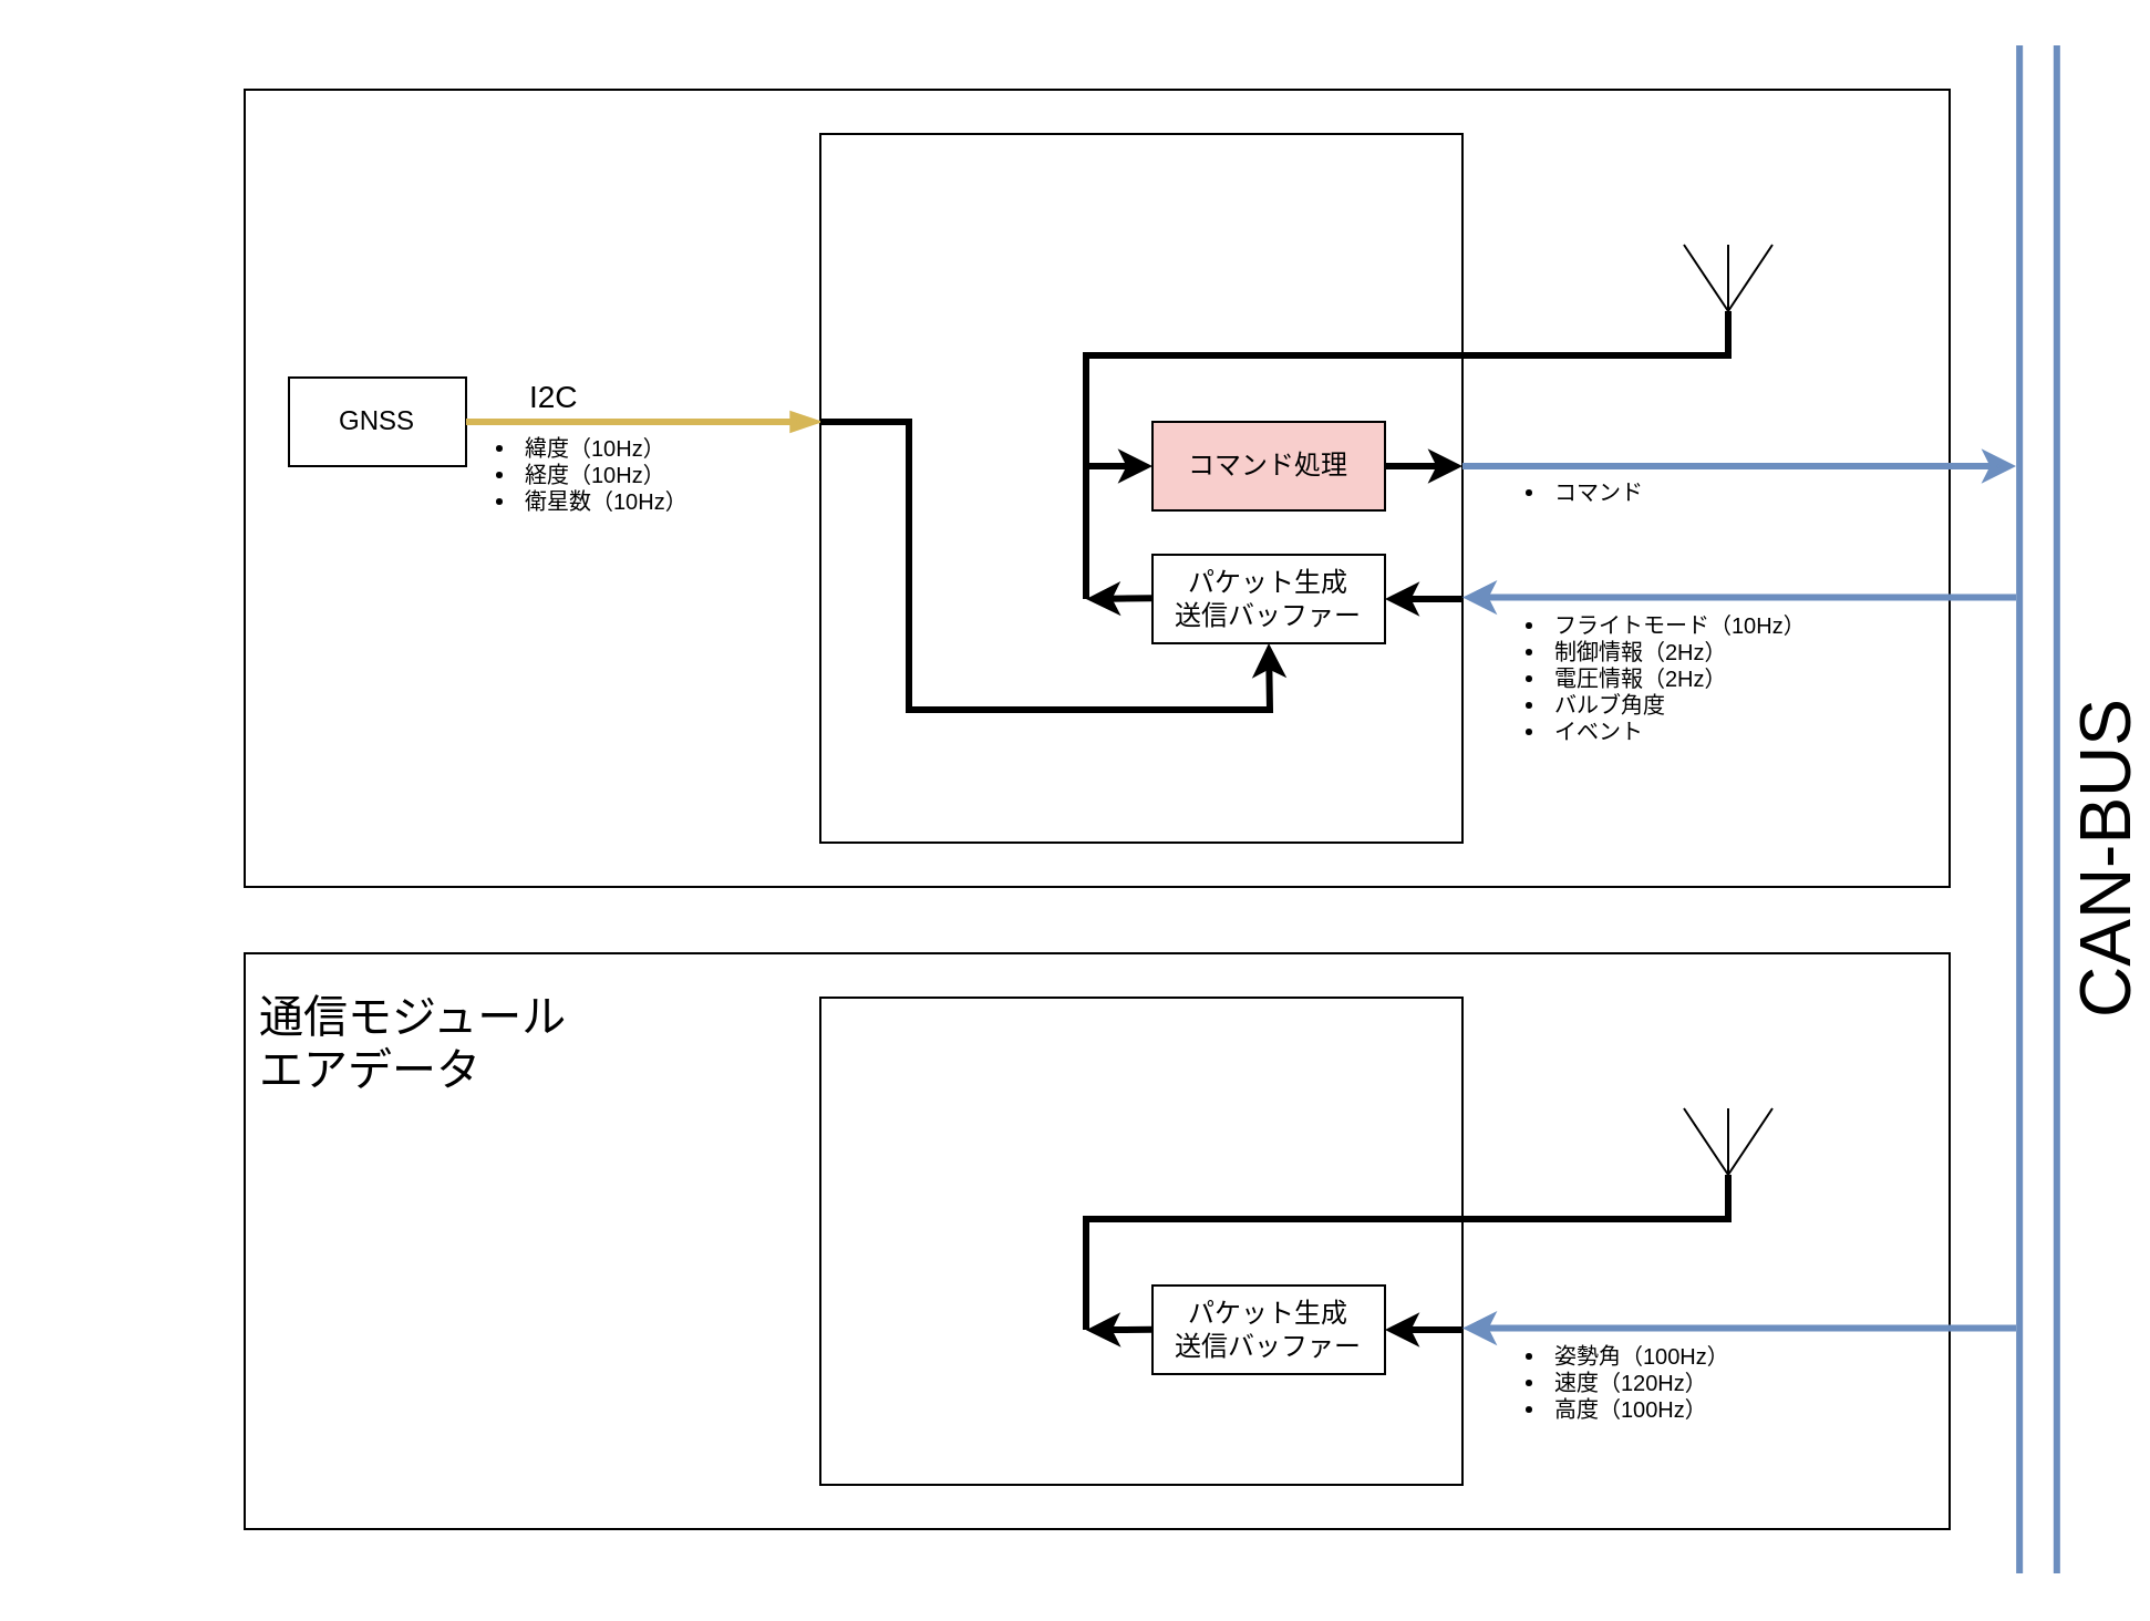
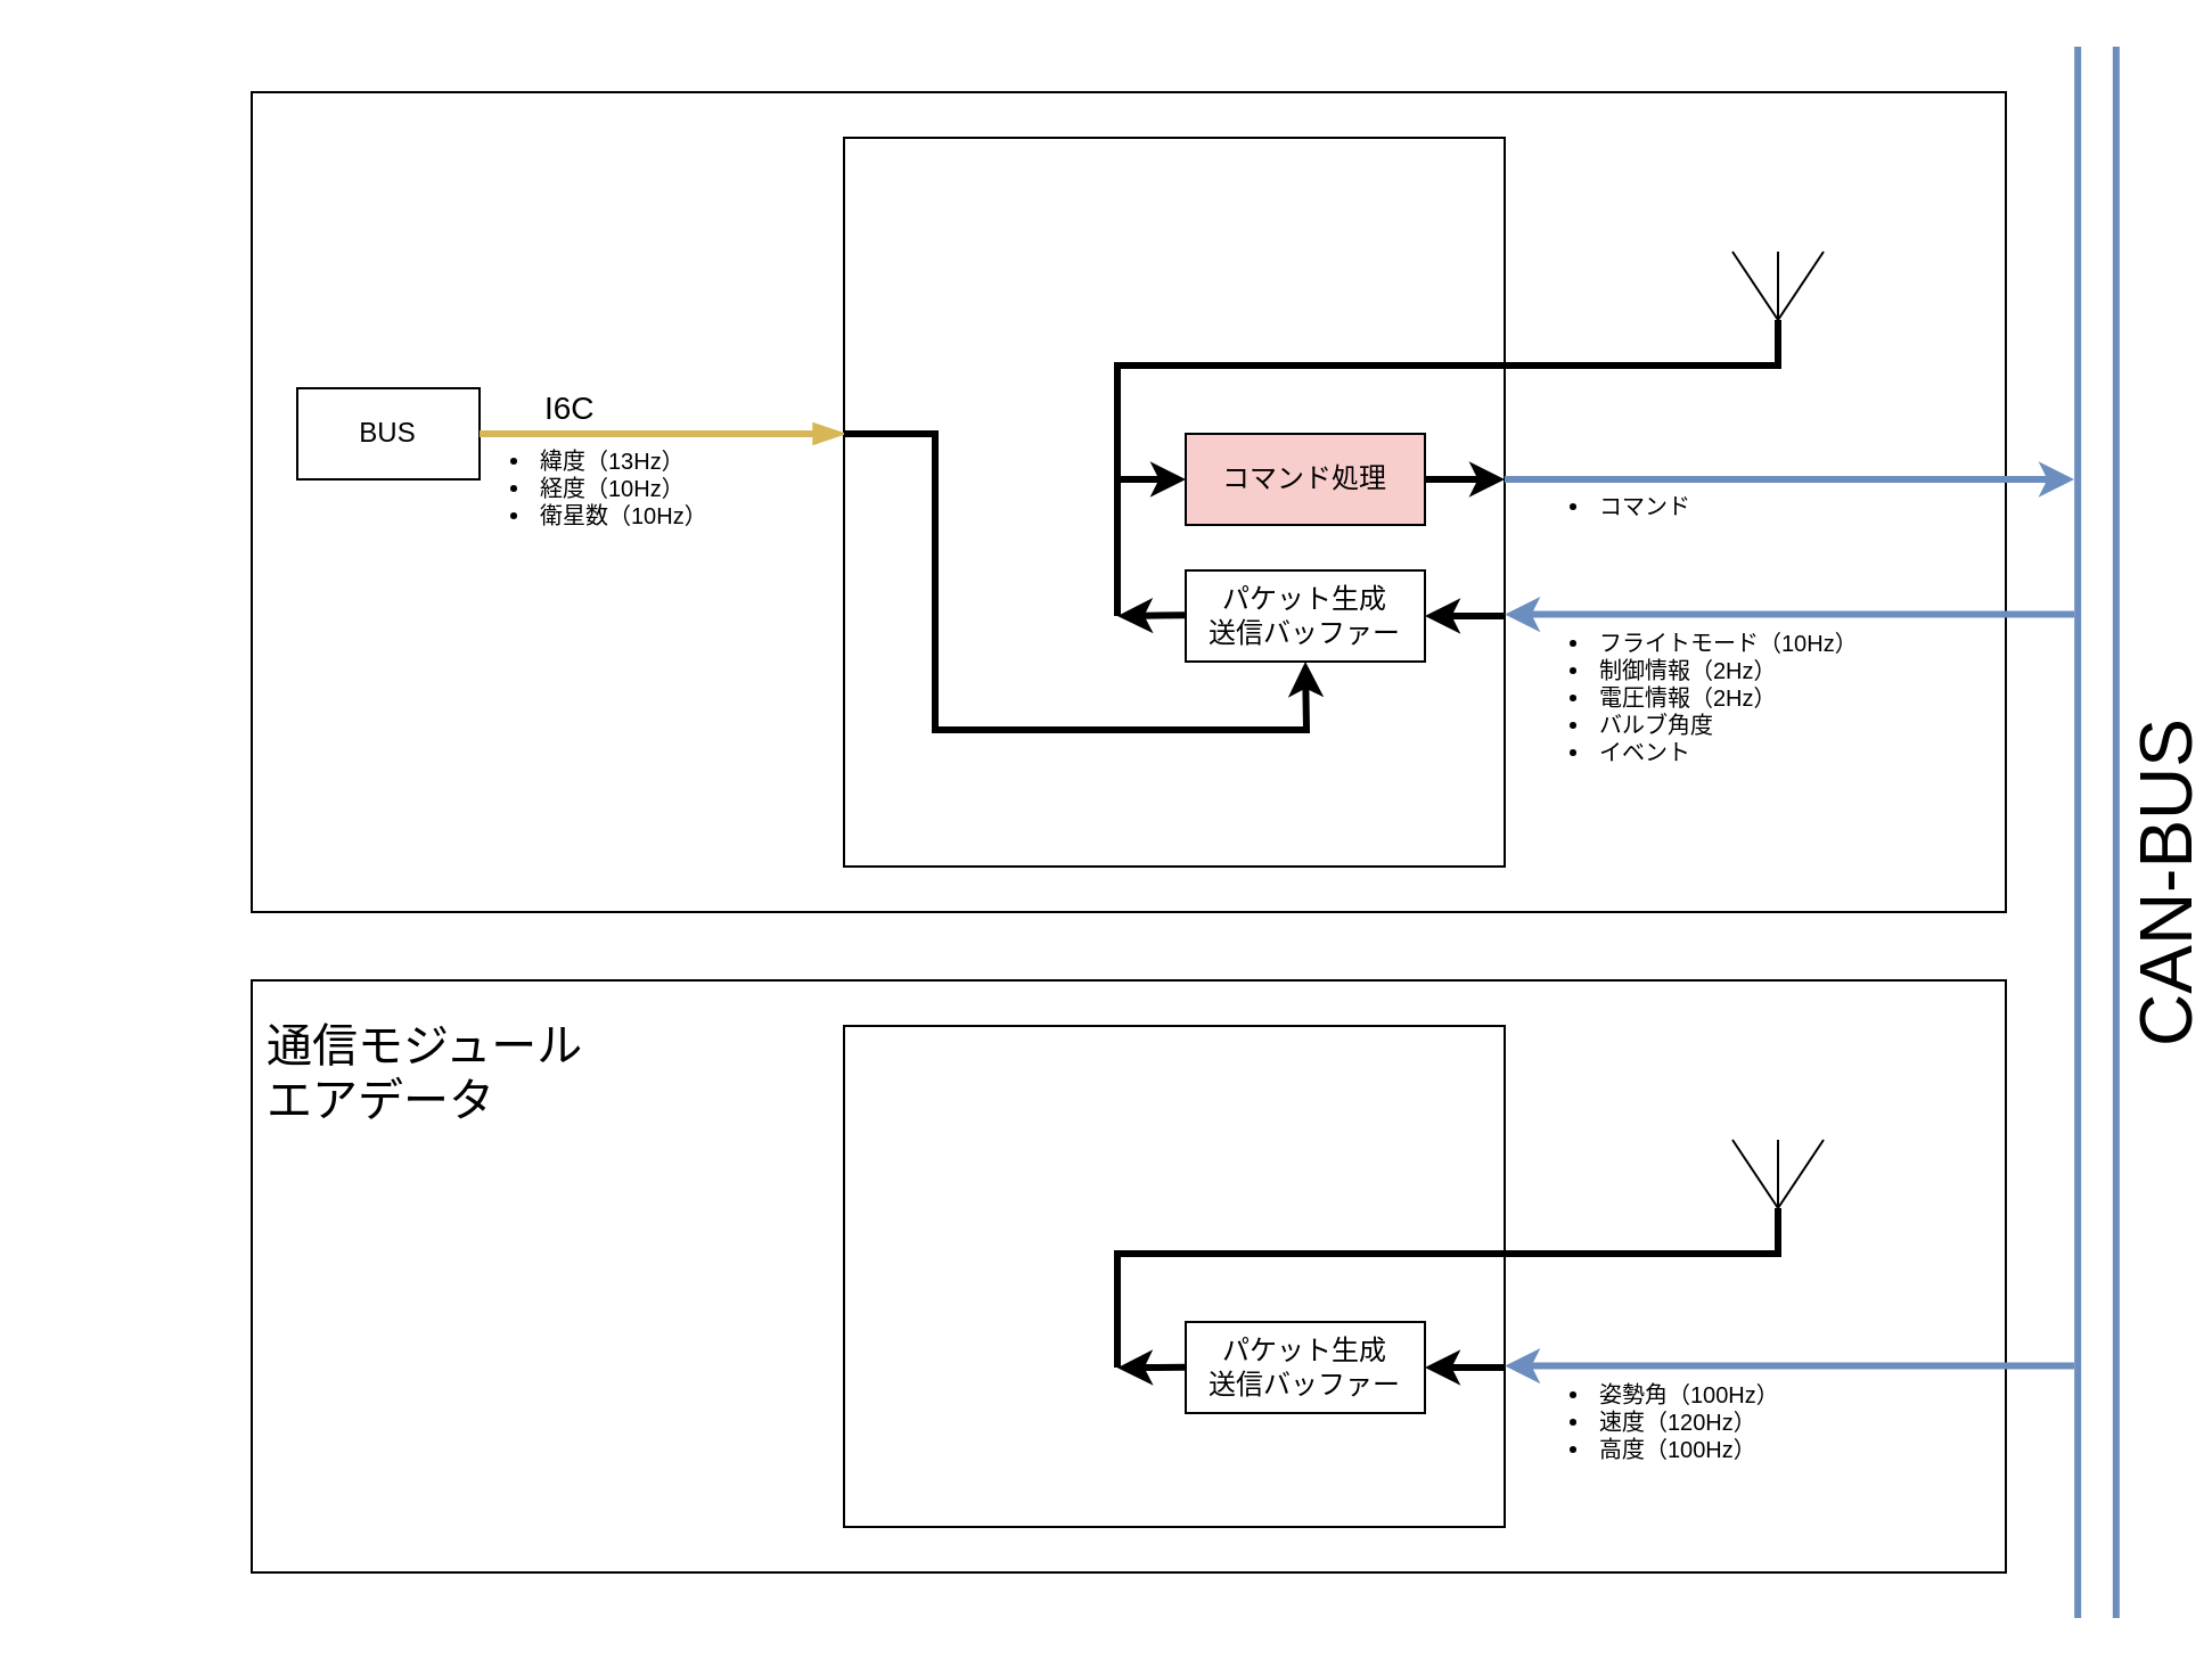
  <mxCell id="0" />
  <mxCell id="1" parent="0" />
  <mxCell id="2" value="" style="rounded=0;whiteSpace=wrap;html=1;movable=1;resizable=1;rotatable=1;deletable=1;editable=1;locked=0;connectable=1;" parent="1" vertex="1"><mxGeometry x="110" y="40" width="770" height="360" as="geometry" /></mxCell>
  <mxCell id="3" value="" style="rounded=0;whiteSpace=wrap;html=1;movable=1;resizable=1;rotatable=1;deletable=1;editable=1;locked=0;connectable=1;" parent="1" vertex="1"><mxGeometry x="370" y="60" width="290" height="320" as="geometry" /></mxCell>
- <mxCell id="4" value="GNSS" style="rounded=0;whiteSpace=wrap;html=1;" parent="1" vertex="1"><mxGeometry x="130" y="170" width="80" height="40" as="geometry" /></mxCell>
+ <mxCell id="4" value="BUS" style="rounded=0;whiteSpace=wrap;html=1;" parent="1" vertex="1"><mxGeometry x="130" y="170" width="80" height="40" as="geometry" /></mxCell>
  <mxCell id="5" value="" style="endArrow=blockThin;html=1;rounded=0;fillColor=#fff2cc;strokeColor=#d6b656;strokeWidth=3;endFill=1;" parent="1" edge="1"><mxGeometry width="50" height="50" relative="1" as="geometry"><mxPoint x="210" y="190" as="sourcePoint" /><mxPoint x="370" y="190" as="targetPoint" /></mxGeometry></mxCell>
- <mxCell id="6" value="&lt;ul style=&quot;font-size: 10px;&quot;&gt;&lt;li style=&quot;font-size: 10px;&quot;&gt;緯度（10Hz）&lt;/li&gt;&lt;li style=&quot;font-size: 10px;&quot;&gt;経度（10Hz）&lt;/li&gt;&lt;li style=&quot;font-size: 10px;&quot;&gt;衛星数（10Hz）&lt;/li&gt;&lt;/ul&gt;" style="text;html=1;strokeColor=none;fillColor=none;align=left;verticalAlign=top;whiteSpace=wrap;rounded=0;fontSize=10;labelPosition=right;verticalLabelPosition=bottom;" parent="1" vertex="1"><mxGeometry x="20" y="160" width="175" height="20" as="geometry" /></mxCell>
- <mxCell id="7" value="I2C" style="text;html=1;strokeColor=none;fillColor=none;align=left;verticalAlign=bottom;whiteSpace=wrap;rounded=0;fontSize=14;labelPosition=right;verticalLabelPosition=top;" parent="1" vertex="1"><mxGeometry x="62" y="190" width="175" height="20" as="geometry" /></mxCell>
+ <mxCell id="6" value="&lt;ul style=&quot;font-size: 10px;&quot;&gt;&lt;li style=&quot;font-size: 10px;&quot;&gt;緯度（13Hz）&lt;/li&gt;&lt;li style=&quot;font-size: 10px;&quot;&gt;経度（10Hz）&lt;/li&gt;&lt;li style=&quot;font-size: 10px;&quot;&gt;衛星数（10Hz）&lt;/li&gt;&lt;/ul&gt;" style="text;html=1;strokeColor=none;fillColor=none;align=left;verticalAlign=top;whiteSpace=wrap;rounded=0;fontSize=10;labelPosition=right;verticalLabelPosition=bottom;" parent="1" vertex="1"><mxGeometry x="20" y="160" width="175" height="20" as="geometry" /></mxCell>
+ <mxCell id="7" value="I6C" style="text;html=1;strokeColor=none;fillColor=none;align=left;verticalAlign=bottom;whiteSpace=wrap;rounded=0;fontSize=14;labelPosition=right;verticalLabelPosition=top;" parent="1" vertex="1"><mxGeometry x="62" y="190" width="175" height="20" as="geometry" /></mxCell>
  <mxCell id="8" value="" style="endArrow=none;html=1;rounded=0;fillColor=#dae8fc;strokeColor=#6c8ebf;strokeWidth=3;endFill=0;shape=link;targetPerimeterSpacing=0;width=14.839;" parent="1" edge="1"><mxGeometry width="50" height="50" relative="1" as="geometry"><mxPoint x="920" y="20" as="sourcePoint" /><mxPoint x="920" y="710" as="targetPoint" /></mxGeometry></mxCell>
  <mxCell id="9" value="CAN-BUS" style="edgeLabel;html=1;align=center;verticalAlign=middle;resizable=0;points=[];fontSize=32;fontFamily=Helvetica;fontColor=default;horizontal=0;" parent="8" vertex="1" connectable="0"><mxGeometry x="0.048" y="6" relative="1" as="geometry"><mxPoint x="24" y="7" as="offset" /></mxGeometry></mxCell>
  <mxCell id="10" value="" style="endArrow=none;html=1;rounded=0;fillColor=#dae8fc;strokeColor=#6c8ebf;strokeWidth=3;endFill=0;startArrow=classic;startFill=1;" parent="1" edge="1"><mxGeometry width="50" height="50" relative="1" as="geometry"><mxPoint x="660" y="269.31" as="sourcePoint" /><mxPoint y="269.31" as="targetPoint" x="910" /></mxGeometry></mxCell>
  <mxCell id="11" value="&lt;ul style=&quot;font-size: 10px;&quot;&gt;&lt;li style=&quot;font-size: 10px;&quot;&gt;フライトモード（10Hz）&lt;/li&gt;&lt;li style=&quot;font-size: 10px;&quot;&gt;制御情報（2Hz）&lt;/li&gt;&lt;li style=&quot;font-size: 10px;&quot;&gt;電圧情報（2Hz）&lt;/li&gt;&lt;li style=&quot;font-size: 10px;&quot;&gt;バルブ角度&lt;/li&gt;&lt;li style=&quot;font-size: 10px;&quot;&gt;イベント&lt;/li&gt;&lt;/ul&gt;" style="text;html=1;strokeColor=none;fillColor=none;align=left;verticalAlign=top;whiteSpace=wrap;rounded=0;fontSize=10;labelPosition=right;verticalLabelPosition=bottom;" parent="1" vertex="1"><mxGeometry x="485" y="240" width="175" height="20" as="geometry" /></mxCell>
  <mxCell id="12" value="コマンド処理" style="rounded=0;whiteSpace=wrap;html=1;fillColor=#f8cecc;" parent="1" vertex="1"><mxGeometry x="520" y="190" width="105" height="40" as="geometry" /></mxCell>
  <mxCell id="13" value="" style="endArrow=none;html=1;rounded=0;strokeWidth=3;endFill=0;startArrow=classic;startFill=1;exitX=0;exitY=0.5;exitDx=0;exitDy=0;" parent="1" edge="1" source="12"><mxGeometry width="50" height="50" relative="1" as="geometry"><mxPoint x="530" y="240" as="sourcePoint" /><mxPoint x="780" y="140" as="targetPoint" /><Array as="points"><mxPoint x="490" y="210" /><mxPoint x="490" y="160" /><mxPoint x="780" y="160" /></Array></mxGeometry></mxCell>
  <mxCell id="14" value="" style="endArrow=none;html=1;rounded=0;" parent="1" edge="1"><mxGeometry width="50" height="50" relative="1" as="geometry"><mxPoint x="760" y="110" as="sourcePoint" /><mxPoint x="800" y="110" as="targetPoint" /><Array as="points"><mxPoint x="780" y="140" /></Array></mxGeometry></mxCell>
  <mxCell id="15" value="" style="endArrow=none;html=1;rounded=0;" parent="1" edge="1"><mxGeometry width="50" height="50" relative="1" as="geometry"><mxPoint x="780" y="140" as="sourcePoint" /><mxPoint x="780" y="110" as="targetPoint" /></mxGeometry></mxCell>
  <mxCell id="16" value="" style="endArrow=none;html=1;rounded=0;strokeWidth=3;endFill=0;startArrow=classic;startFill=1;exitX=0.5;exitY=1;exitDx=0;exitDy=0;" parent="1" edge="1" source="20"><mxGeometry width="50" height="50" relative="1" as="geometry"><mxPoint x="660" y="110" as="sourcePoint" /><mxPoint x="370" y="190" as="targetPoint" /><Array as="points"><mxPoint x="573" y="320" /><mxPoint x="410" y="320" /><mxPoint x="410" y="190" /></Array></mxGeometry></mxCell>
  <mxCell id="17" value="" style="endArrow=none;html=1;rounded=0;fillColor=#dae8fc;strokeColor=#6c8ebf;strokeWidth=3;endFill=0;startArrow=classic;startFill=1;" edge="1" parent="1"><mxGeometry width="50" height="50" relative="1" as="geometry"><mxPoint y="210" as="sourcePoint" x="910" /><mxPoint x="660" y="210" as="targetPoint" /></mxGeometry></mxCell>
  <mxCell id="18" value="&lt;ul style=&quot;font-size: 10px;&quot;&gt;&lt;li style=&quot;font-size: 10px;&quot;&gt;コマンド&lt;/li&gt;&lt;/ul&gt;" style="text;html=1;strokeColor=none;fillColor=none;align=left;verticalAlign=top;whiteSpace=wrap;rounded=0;fontSize=10;labelPosition=right;verticalLabelPosition=bottom;" vertex="1" parent="1"><mxGeometry x="485" y="180" width="175" height="20" as="geometry" /></mxCell>
  <mxCell id="19" value="" style="endArrow=classic;html=1;rounded=0;strokeWidth=3;endFill=1;" edge="1" parent="1"><mxGeometry width="50" height="50" relative="1" as="geometry"><mxPoint x="625" y="210" as="sourcePoint" /><mxPoint x="660" y="210" as="targetPoint" /><Array as="points" /></mxGeometry></mxCell>
  <mxCell id="20" value="パケット生成&lt;br&gt;送信バッファー" style="rounded=0;whiteSpace=wrap;html=1;" vertex="1" parent="1"><mxGeometry x="520" y="250" width="105" height="40" as="geometry" /></mxCell>
  <mxCell id="21" value="" style="endArrow=classic;html=1;rounded=0;strokeWidth=3;endFill=1;entryX=1;entryY=0.5;entryDx=0;entryDy=0;" edge="1" parent="1" target="20"><mxGeometry width="50" height="50" relative="1" as="geometry"><mxPoint x="660" y="270" as="sourcePoint" /><mxPoint x="695" y="289.66" as="targetPoint" /><Array as="points" /></mxGeometry></mxCell>
  <mxCell id="22" value="" style="endArrow=classic;html=1;rounded=0;strokeWidth=3;endFill=1;" edge="1" parent="1"><mxGeometry width="50" height="50" relative="1" as="geometry"><mxPoint x="520" y="269.66" as="sourcePoint" /><mxPoint x="490" y="270" as="targetPoint" /><Array as="points"><mxPoint x="490" y="270" /></Array></mxGeometry></mxCell>
  <mxCell id="23" value="" style="endArrow=none;html=1;rounded=0;strokeWidth=3;endFill=0;" edge="1" parent="1"><mxGeometry width="50" height="50" relative="1" as="geometry"><mxPoint x="490" y="270" as="sourcePoint" /><mxPoint x="490" y="210" as="targetPoint" /><Array as="points"><mxPoint x="490" y="210" /></Array></mxGeometry></mxCell>
  <mxCell id="24" value="" style="rounded=0;whiteSpace=wrap;html=1;movable=1;resizable=1;rotatable=1;deletable=1;editable=1;locked=0;connectable=1;" vertex="1" parent="1"><mxGeometry x="110" y="430" width="770" height="260" as="geometry" /></mxCell>
  <mxCell id="25" value="" style="rounded=0;whiteSpace=wrap;html=1;movable=1;resizable=1;rotatable=1;deletable=1;editable=1;locked=0;connectable=1;" vertex="1" parent="1"><mxGeometry x="370" y="450" width="290" height="220" as="geometry" /></mxCell>
  <mxCell id="26" value="" style="endArrow=none;html=1;rounded=0;fillColor=#dae8fc;strokeColor=#6c8ebf;strokeWidth=3;endFill=0;startArrow=classic;startFill=1;" edge="1" parent="1"><mxGeometry width="50" height="50" relative="1" as="geometry"><mxPoint x="660" y="599.31" as="sourcePoint" /><mxPoint y="599.31" as="targetPoint" x="910" /></mxGeometry></mxCell>
  <mxCell id="27" value="&lt;ul style=&quot;font-size: 10px;&quot;&gt;&lt;li style=&quot;font-size: 10px;&quot;&gt;姿勢角（100Hz）&lt;/li&gt;&lt;li style=&quot;font-size: 10px;&quot;&gt;速度（120Hz）&lt;/li&gt;&lt;li style=&quot;font-size: 10px;&quot;&gt;高度（100Hz）&lt;/li&gt;&lt;/ul&gt;" style="text;html=1;strokeColor=none;fillColor=none;align=left;verticalAlign=top;whiteSpace=wrap;rounded=0;fontSize=10;labelPosition=right;verticalLabelPosition=bottom;" vertex="1" parent="1"><mxGeometry x="485" y="570" width="175" height="20" as="geometry" /></mxCell>
  <mxCell id="28" value="" style="endArrow=none;html=1;rounded=0;strokeWidth=3;endFill=0;startArrow=none;startFill=0;" edge="1" parent="1"><mxGeometry width="50" height="50" relative="1" as="geometry"><mxPoint x="490" y="600" as="sourcePoint" /><mxPoint x="780" y="530" as="targetPoint" /><Array as="points"><mxPoint x="490" y="600" /><mxPoint x="490" y="550" /><mxPoint x="780" y="550" /></Array></mxGeometry></mxCell>
  <mxCell id="29" value="" style="endArrow=none;html=1;rounded=0;" edge="1" parent="1"><mxGeometry width="50" height="50" relative="1" as="geometry"><mxPoint x="760" y="500" as="sourcePoint" /><mxPoint x="800" y="500" as="targetPoint" /><Array as="points"><mxPoint x="780" y="530" /></Array></mxGeometry></mxCell>
  <mxCell id="30" value="" style="endArrow=none;html=1;rounded=0;" edge="1" parent="1"><mxGeometry width="50" height="50" relative="1" as="geometry"><mxPoint x="780" y="530" as="sourcePoint" /><mxPoint x="780" y="500" as="targetPoint" /></mxGeometry></mxCell>
  <mxCell id="31" value="通信モジュール&lt;br&gt;エアデータ" style="text;html=1;strokeColor=none;fillColor=none;align=left;verticalAlign=middle;whiteSpace=wrap;rounded=0;fontSize=20;" vertex="1" parent="1"><mxGeometry x="115" y="440" width="210" height="60" as="geometry" /></mxCell>
  <mxCell id="32" value="パケット生成&lt;br&gt;送信バッファー" style="rounded=0;whiteSpace=wrap;html=1;" vertex="1" parent="1"><mxGeometry x="520" y="580" width="105" height="40" as="geometry" /></mxCell>
  <mxCell id="33" value="" style="endArrow=classic;html=1;rounded=0;strokeWidth=3;endFill=1;entryX=1;entryY=0.5;entryDx=0;entryDy=0;" edge="1" parent="1" target="32"><mxGeometry width="50" height="50" relative="1" as="geometry"><mxPoint x="660" y="600" as="sourcePoint" /><mxPoint x="695" y="679.66" as="targetPoint" /><Array as="points" /></mxGeometry></mxCell>
  <mxCell id="34" value="" style="endArrow=classic;html=1;rounded=0;strokeWidth=3;endFill=1;" edge="1" parent="1"><mxGeometry width="50" height="50" relative="1" as="geometry"><mxPoint x="520" y="599.83" as="sourcePoint" /><mxPoint x="490" y="600.17" as="targetPoint" /><Array as="points"><mxPoint x="490" y="600.17" /></Array></mxGeometry></mxCell>
  <mxCell id="35" value="" style="endArrow=none;html=1;rounded=0;strokeWidth=3;endFill=0;" edge="1" parent="1"><mxGeometry width="50" height="50" relative="1" as="geometry"><mxPoint x="490" y="600" as="sourcePoint" /><mxPoint x="490" y="600" as="targetPoint" /><Array as="points"><mxPoint x="490" y="600" /></Array></mxGeometry></mxCell>
